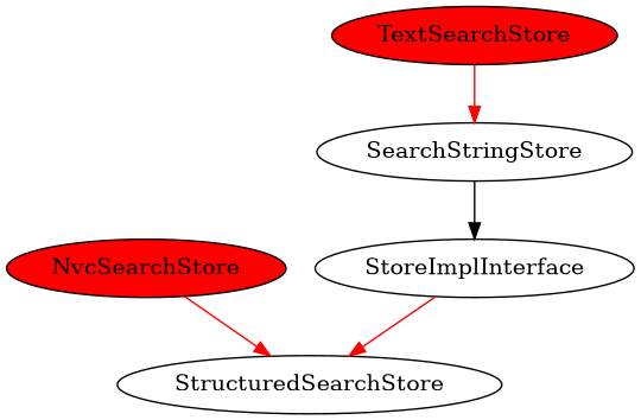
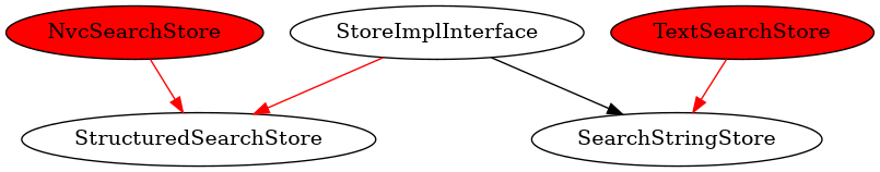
  digraph {
    edge [color=red]
    StoreImplInterface
    StructuredSearchStore
    SearchStringStore
    TextSearchStore [fillcolor=red style=filled]
    NvcSearchStore [fillcolor=red style=filled]
    StoreImplInterface -> StructuredSearchStore
-   SearchStringStore -> StoreImplInterface [color=""]
+   StoreImplInterface -> SearchStringStore [color=""]
    TextSearchStore -> SearchStringStore
    NvcSearchStore -> StructuredSearchStore
  }
